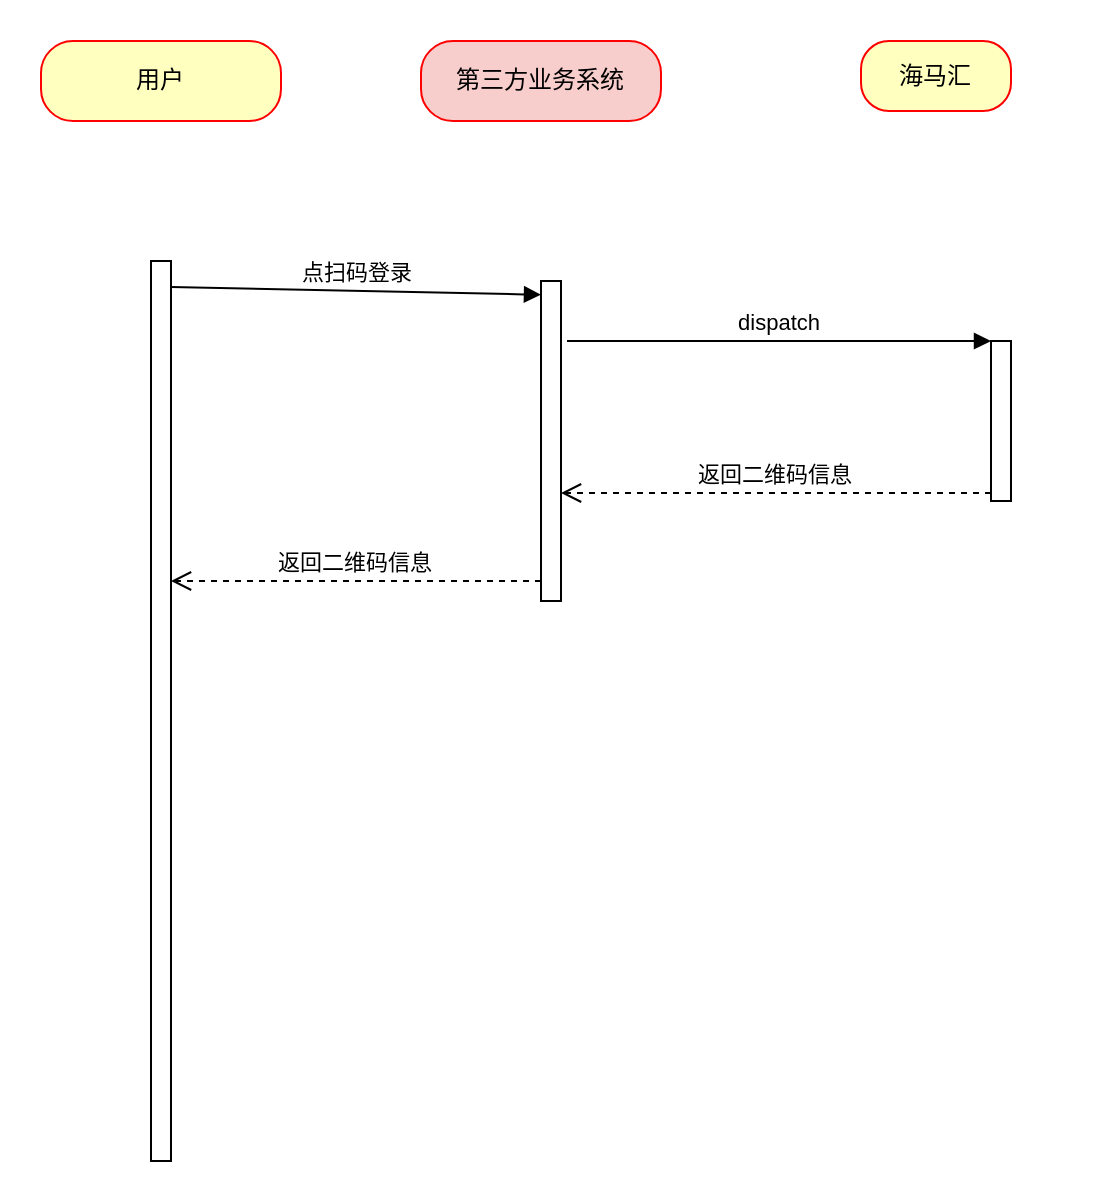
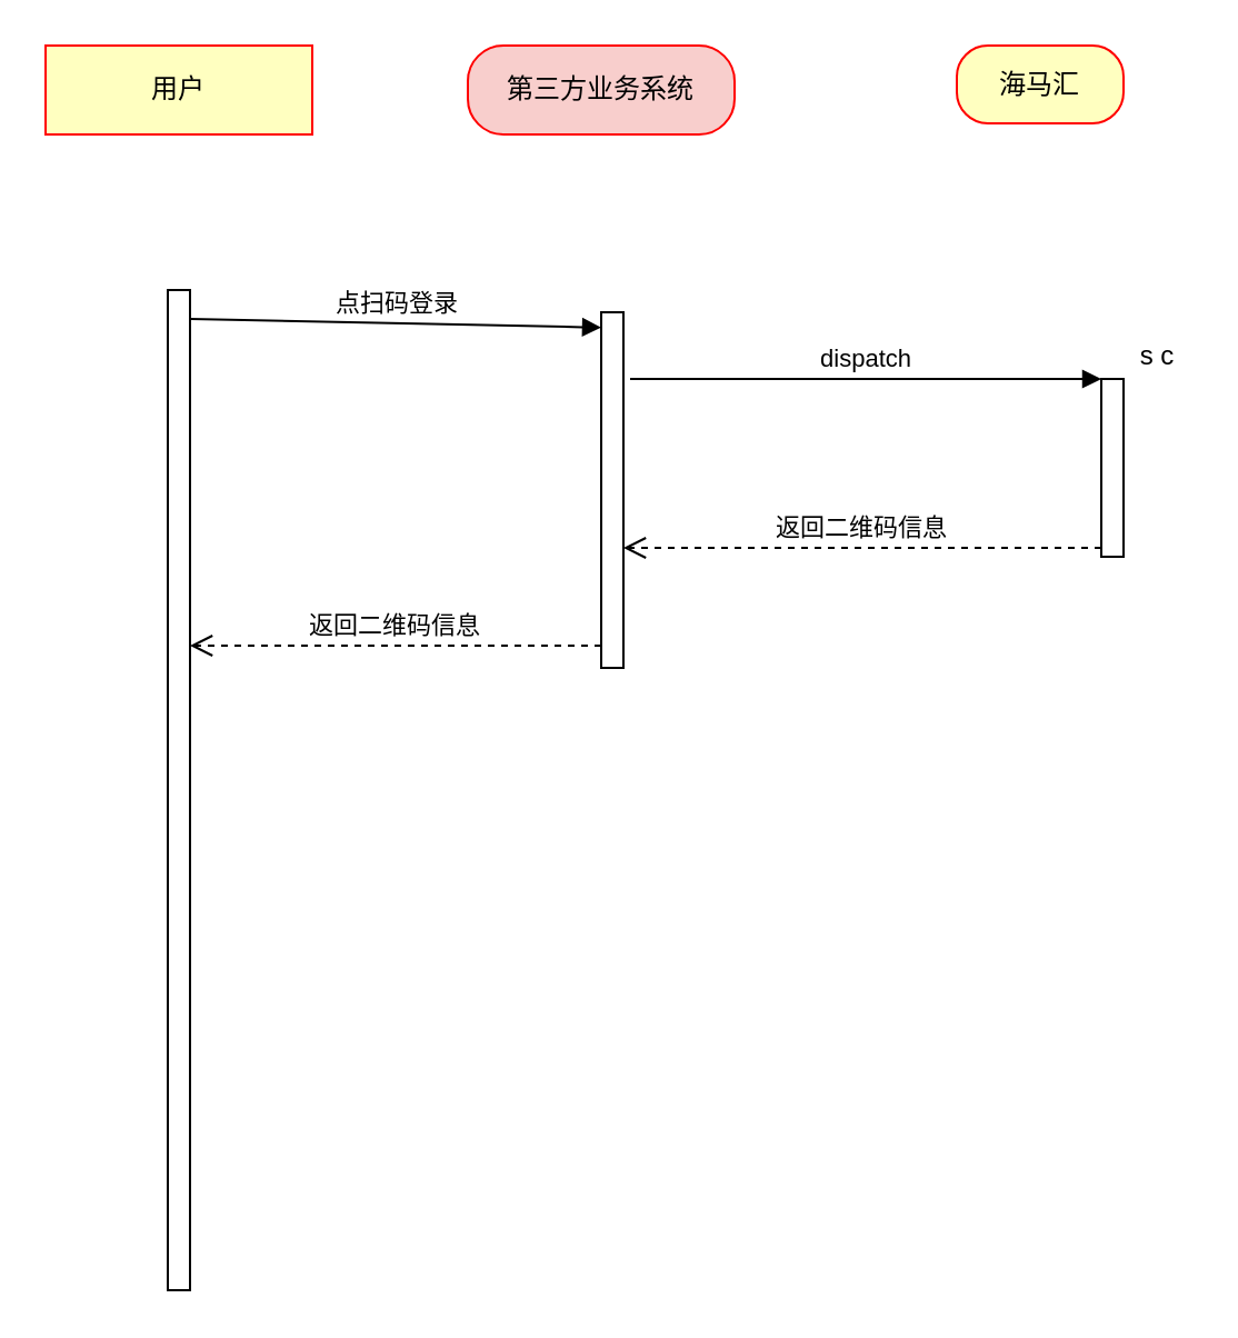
  <mxCell id="0" />
  <mxCell id="1" parent="0" />
  <mxCell id="2" value="第三方业务系统" style="rounded=1;whiteSpace=wrap;html=1;arcSize=40;fontColor=#000000;fillColor=#f8cecc;strokeColor=#ff0000;" vertex="1" parent="1"><mxGeometry x="210" y="20" width="120" height="40" as="geometry" /></mxCell>
  <mxCell id="3" value="海马汇" style="rounded=1;whiteSpace=wrap;html=1;arcSize=40;fontColor=#000000;fillColor=#ffffc0;strokeColor=#ff0000;" vertex="1" parent="1"><mxGeometry x="430" y="20" width="75" height="35" as="geometry" /></mxCell>
  <mxCell id="4" value="" style="html=1;points=[];perimeter=orthogonalPerimeter;" vertex="1" parent="1"><mxGeometry x="495" y="170" width="10" height="80" as="geometry" /></mxCell>
  <mxCell id="5" value="dispatch" style="html=1;verticalAlign=bottom;endArrow=block;entryX=0;entryY=0;" edge="1" target="4" parent="1"><mxGeometry relative="1" as="geometry"><mxPoint x="283" y="170" as="sourcePoint" /></mxGeometry></mxCell>
  <mxCell id="6" value="返回二维码信息" style="html=1;verticalAlign=bottom;endArrow=open;dashed=1;endSize=8;exitX=0;exitY=0.95;" edge="1" source="4" parent="1" target="7"><mxGeometry relative="1" as="geometry"><mxPoint x="275" y="204" as="targetPoint" /></mxGeometry></mxCell>
  <mxCell id="7" value="" style="html=1;points=[];perimeter=orthogonalPerimeter;" vertex="1" parent="1"><mxGeometry x="270" y="140" width="10" height="160" as="geometry" /></mxCell>
- <mxCell id="9" value="用户" style="rounded=1;whiteSpace=wrap;html=1;arcSize=40;fontColor=#000000;fillColor=#ffffc0;strokeColor=#ff0000;" vertex="1" parent="1"><mxGeometry x="20" y="20" width="120" height="40" as="geometry" /></mxCell>
+ <mxCell id="8" value="s c" style="text;html=1;align=center;verticalAlign=middle;resizable=0;points=[];autosize=1;" vertex="1" parent="1"><mxGeometry x="505" y="150" width="30" height="20" as="geometry" /></mxCell>
+ <mxCell id="9" value="用户" style="whiteSpace=wrap;html=1;arcSize=40;fontColor=#000000;fillColor=#ffffc0;strokeColor=#ff0000;rounded=0;" vertex="1" parent="1"><mxGeometry x="20" y="20" width="120" height="40" as="geometry" /></mxCell>
  <mxCell id="10" value="" style="html=1;points=[];perimeter=orthogonalPerimeter;" vertex="1" parent="1"><mxGeometry x="75" y="130" width="10" height="450" as="geometry" /></mxCell>
  <mxCell id="11" value="点扫码登录" style="html=1;verticalAlign=bottom;endArrow=block;entryX=0;entryY=0.043;exitX=1;exitY=0.01;exitDx=0;exitDy=0;exitPerimeter=0;entryDx=0;entryDy=0;entryPerimeter=0;" edge="1" parent="1" target="7"><mxGeometry relative="1" as="geometry"><mxPoint x="85" y="143" as="sourcePoint" /><mxPoint x="295" y="140" as="targetPoint" /></mxGeometry></mxCell>
  <mxCell id="12" value="返回二维码信息" style="html=1;verticalAlign=bottom;endArrow=open;dashed=1;endSize=8;" edge="1" parent="1"><mxGeometry relative="1" as="geometry"><mxPoint x="85" y="290" as="targetPoint" /><mxPoint x="270" y="290" as="sourcePoint" /></mxGeometry></mxCell>
